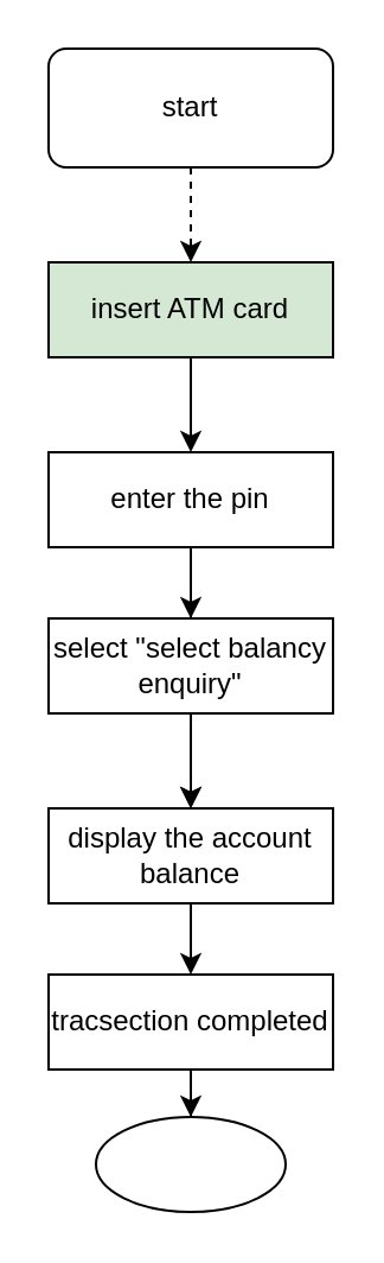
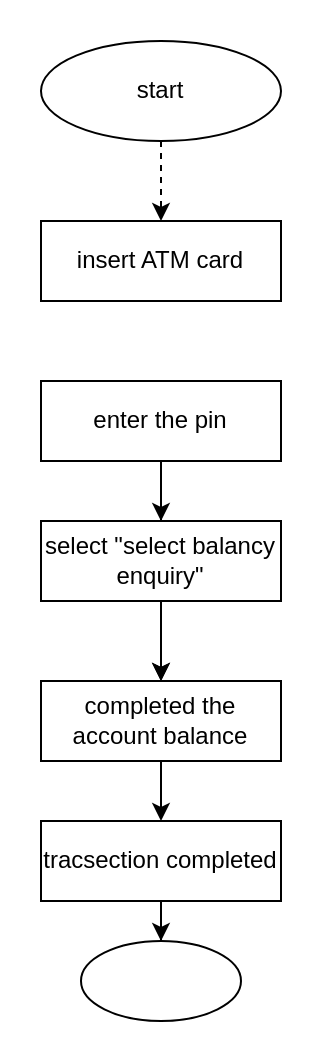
  <mxCell id="0" />
  <mxCell id="1" parent="0" />
  <mxCell id="2" value="" style="edgeStyle=orthogonalEdgeStyle;rounded=0;orthogonalLoop=1;jettySize=auto;html=1;dashed=1;" edge="1" parent="1" source="3" target="5"><mxGeometry relative="1" as="geometry" /></mxCell>
- <mxCell id="3" value="start" style="whiteSpace=wrap;html=1;rounded=1;" vertex="1" parent="1"><mxGeometry x="20" y="20" width="120" height="50" as="geometry" /></mxCell>
- <mxCell id="4" value="" style="edgeStyle=orthogonalEdgeStyle;rounded=0;orthogonalLoop=1;jettySize=auto;html=1;" edge="1" parent="1" source="5" target="8"><mxGeometry relative="1" as="geometry" /></mxCell>
- <mxCell id="5" value="insert ATM card" style="whiteSpace=wrap;html=1;fillColor=#d5e8d4;" vertex="1" parent="1"><mxGeometry x="20" y="110" width="120" height="40" as="geometry" /></mxCell>
+ <mxCell id="3" value="start" style="ellipse;whiteSpace=wrap;html=1;" vertex="1" parent="1"><mxGeometry x="20" y="20" width="120" height="50" as="geometry" /></mxCell>
+ <mxCell id="5" value="insert ATM card" style="whiteSpace=wrap;html=1;" vertex="1" parent="1"><mxGeometry x="20" y="110" width="120" height="40" as="geometry" /></mxCell>
  <mxCell id="6" value="" style="edgeStyle=orthogonalEdgeStyle;rounded=0;orthogonalLoop=1;jettySize=auto;html=1;" edge="1" parent="1" source="8" target="10"><mxGeometry relative="1" as="geometry" /></mxCell>
  <mxCell id="7" value="" style="edgeStyle=orthogonalEdgeStyle;rounded=0;orthogonalLoop=1;jettySize=auto;html=1;" edge="1" parent="1" source="8" target="12"><mxGeometry relative="1" as="geometry" /></mxCell>
  <mxCell id="8" value="enter the pin" style="whiteSpace=wrap;html=1;" vertex="1" parent="1"><mxGeometry x="20" y="190" width="120" height="40" as="geometry" /></mxCell>
  <mxCell id="9" value="" style="edgeStyle=orthogonalEdgeStyle;rounded=0;orthogonalLoop=1;jettySize=auto;html=1;" edge="1" parent="1" source="10" target="12"><mxGeometry relative="1" as="geometry" /></mxCell>
  <mxCell id="10" value="select &quot;select balancy enquiry&quot;" style="whiteSpace=wrap;html=1;" vertex="1" parent="1"><mxGeometry x="20" y="260" width="120" height="40" as="geometry" /></mxCell>
  <mxCell id="11" value="" style="edgeStyle=orthogonalEdgeStyle;rounded=0;orthogonalLoop=1;jettySize=auto;html=1;" edge="1" parent="1" source="12" target="14"><mxGeometry relative="1" as="geometry" /></mxCell>
- <mxCell id="12" value="display the account balance" style="whiteSpace=wrap;html=1;" vertex="1" parent="1"><mxGeometry x="20" y="340" width="120" height="40" as="geometry" /></mxCell>
+ <mxCell id="12" value="completed the account balance" style="whiteSpace=wrap;html=1;" vertex="1" parent="1"><mxGeometry x="20" y="340" width="120" height="40" as="geometry" /></mxCell>
  <mxCell id="13" value="" style="edgeStyle=orthogonalEdgeStyle;rounded=0;orthogonalLoop=1;jettySize=auto;html=1;" edge="1" parent="1" source="14" target="15"><mxGeometry relative="1" as="geometry" /></mxCell>
  <mxCell id="14" value="tracsection completed" style="whiteSpace=wrap;html=1;" vertex="1" parent="1"><mxGeometry x="20" y="410" width="120" height="40" as="geometry" /></mxCell>
  <mxCell id="15" value="" style="ellipse;whiteSpace=wrap;html=1;" vertex="1" parent="1"><mxGeometry x="40" y="470" width="80" height="40" as="geometry" /></mxCell>
